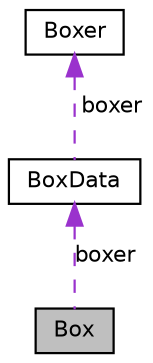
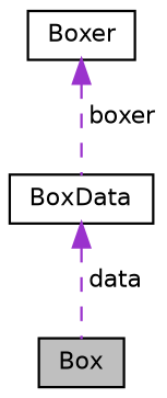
  digraph {
    node [color=black fillcolor=white fontname=Helvetica fontsize=10 shape=record style=filled]
    edge [color=darkorchid3 dir=back fontname=Helvetica fontsize=10 labelfontname=Helvetica labelfontsize=10 style=dashed]
    n1 [fillcolor=grey75 fontcolor=black height=0.2 label=Box width=0.4]
    n2 [height=0.2 label=BoxData width=0.4]
    n3 [height=0.2 label=Boxer width=0.4]
-   n2 -> n1 [label=" boxer"]
+   n2 -> n1 [label=" data"]
    n3 -> n2 [label=" boxer"]
  }
